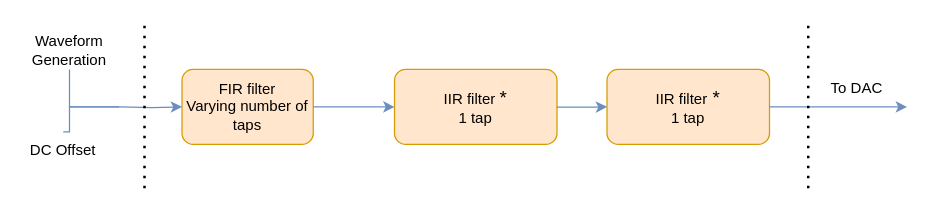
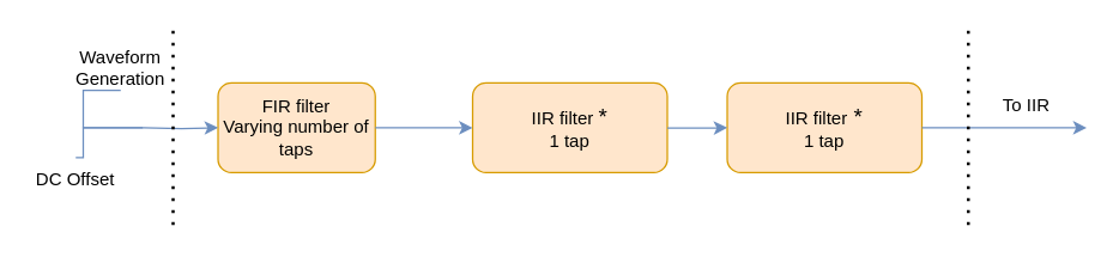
  <mxCell id="0" />
  <mxCell id="1" parent="0" />
  <mxCell id="2" value="FIR filter&lt;br&gt;Varying number of taps" style="rounded=1;whiteSpace=wrap;html=1;fillColor=#ffe6cc;strokeColor=#d79b00;" parent="1" vertex="1"><mxGeometry x="145" y="55" width="105" height="60" as="geometry" /></mxCell>
  <mxCell id="3" value="IIR filter &lt;font style=&quot;font-size: 15px&quot;&gt;*&lt;/font&gt;&lt;br&gt;1 tap" style="rounded=1;whiteSpace=wrap;html=1;fillColor=#ffe6cc;strokeColor=#d79b00;" parent="1" vertex="1"><mxGeometry x="315" y="55" width="130" height="60" as="geometry" /></mxCell>
  <mxCell id="4" value="IIR filter&lt;font style=&quot;font-size: 15px&quot;&gt; *&lt;/font&gt;&lt;br&gt;1 tap" style="rounded=1;whiteSpace=wrap;html=1;fillColor=#ffe6cc;strokeColor=#d79b00;" parent="1" vertex="1"><mxGeometry x="485" y="55" width="130" height="60" as="geometry" /></mxCell>
  <mxCell id="5" value="" style="endArrow=classic;html=1;rounded=0;edgeStyle=orthogonalEdgeStyle;entryX=0;entryY=0.5;entryDx=0;entryDy=0;fillColor=#dae8fc;strokeColor=#6c8ebf;" parent="1" target="2" edge="1"><mxGeometry width="50" height="50" relative="1" as="geometry"><mxPoint x="95" y="85" as="sourcePoint" /><mxPoint x="115" y="75" as="targetPoint" /><Array as="points" /></mxGeometry></mxCell>
  <mxCell id="6" value="" style="endArrow=classic;html=1;rounded=0;edgeStyle=orthogonalEdgeStyle;exitX=1;exitY=0.5;exitDx=0;exitDy=0;fillColor=#dae8fc;strokeColor=#6c8ebf;" parent="1" source="2" edge="1"><mxGeometry width="50" height="50" relative="1" as="geometry"><mxPoint x="225" y="84.5" as="sourcePoint" /><mxPoint x="315" y="85" as="targetPoint" /><Array as="points" /></mxGeometry></mxCell>
  <mxCell id="7" value="" style="endArrow=classic;html=1;rounded=0;edgeStyle=orthogonalEdgeStyle;exitX=1;exitY=0.5;exitDx=0;exitDy=0;fillColor=#dae8fc;strokeColor=#6c8ebf;" parent="1" edge="1"><mxGeometry width="50" height="50" relative="1" as="geometry"><mxPoint x="445" y="85.21" as="sourcePoint" /><mxPoint x="485" y="85" as="targetPoint" /><Array as="points"><mxPoint x="475" y="84.7" /><mxPoint x="505" y="84.7" /></Array></mxGeometry></mxCell>
  <mxCell id="8" value="" style="endArrow=classic;html=1;rounded=0;edgeStyle=orthogonalEdgeStyle;exitX=1;exitY=0.5;exitDx=0;exitDy=0;fillColor=#dae8fc;strokeColor=#6c8ebf;" parent="1" edge="1" source="4"><mxGeometry width="50" height="50" relative="1" as="geometry"><mxPoint x="625" y="85.21" as="sourcePoint" /><mxPoint x="725" y="85" as="targetPoint" /><Array as="points" /></mxGeometry></mxCell>
  <mxCell id="9" value="" style="endArrow=none;dashed=1;html=1;dashPattern=1 3;strokeWidth=2;rounded=0;edgeStyle=orthogonalEdgeStyle;" parent="1" edge="1"><mxGeometry width="50" height="50" relative="1" as="geometry"><mxPoint x="115" y="150" as="sourcePoint" /><mxPoint x="115" y="20" as="targetPoint" /></mxGeometry></mxCell>
  <mxCell id="10" value="" style="endArrow=none;dashed=1;html=1;dashPattern=1 3;strokeWidth=2;rounded=0;edgeStyle=orthogonalEdgeStyle;" parent="1" edge="1"><mxGeometry width="50" height="50" relative="1" as="geometry"><mxPoint x="646" y="150" as="sourcePoint" /><mxPoint x="646" y="20" as="targetPoint" /></mxGeometry></mxCell>
  <mxCell id="11" style="edgeStyle=orthogonalEdgeStyle;rounded=0;orthogonalLoop=1;jettySize=auto;html=1;exitX=0.5;exitY=1;exitDx=0;exitDy=0;strokeColor=#6C8EBF;endArrow=none;endFill=0;" edge="1" parent="1" source="12"><mxGeometry relative="1" as="geometry"><mxPoint x="95" y="85" as="targetPoint" /><Array as="points"><mxPoint x="55" y="85" /></Array></mxGeometry></mxCell>
- <mxCell id="12" value="Waveform Generation" style="text;html=1;strokeColor=none;fillColor=none;align=center;verticalAlign=middle;whiteSpace=wrap;rounded=0;" parent="1" vertex="1"><mxGeometry x="25" y="25" width="60" height="30" as="geometry" /></mxCell>
- <mxCell id="13" value="To DAC" style="text;html=1;strokeColor=none;fillColor=none;align=center;verticalAlign=middle;whiteSpace=wrap;rounded=0;" parent="1" vertex="1"><mxGeometry x="655" y="55" width="60" height="30" as="geometry" /></mxCell>
+ <mxCell id="12" value="Waveform Generation" style="text;html=1;strokeColor=none;fillColor=none;align=center;verticalAlign=middle;whiteSpace=wrap;rounded=0;" parent="1" vertex="1"><mxGeometry x="50" y="30" width="60" height="30" as="geometry" /></mxCell>
+ <mxCell id="13" value="To IIR" style="text;html=1;strokeColor=none;fillColor=none;align=center;verticalAlign=middle;whiteSpace=wrap;rounded=0;" parent="1" vertex="1"><mxGeometry x="655" y="55" width="60" height="30" as="geometry" /></mxCell>
  <mxCell id="14" style="edgeStyle=orthogonalEdgeStyle;rounded=0;orthogonalLoop=1;jettySize=auto;html=1;exitX=0.5;exitY=0;exitDx=0;exitDy=0;strokeColor=#6C8EBF;endArrow=none;endFill=0;" edge="1" parent="1" source="15"><mxGeometry relative="1" as="geometry"><mxPoint x="95" y="85" as="targetPoint" /><Array as="points"><mxPoint x="55" y="85" /></Array></mxGeometry></mxCell>
  <mxCell id="15" value="DC Offset" style="text;html=1;strokeColor=none;fillColor=none;align=center;verticalAlign=middle;whiteSpace=wrap;rounded=0;" vertex="1" parent="1"><mxGeometry x="20" y="105" width="60" height="30" as="geometry" /></mxCell>
